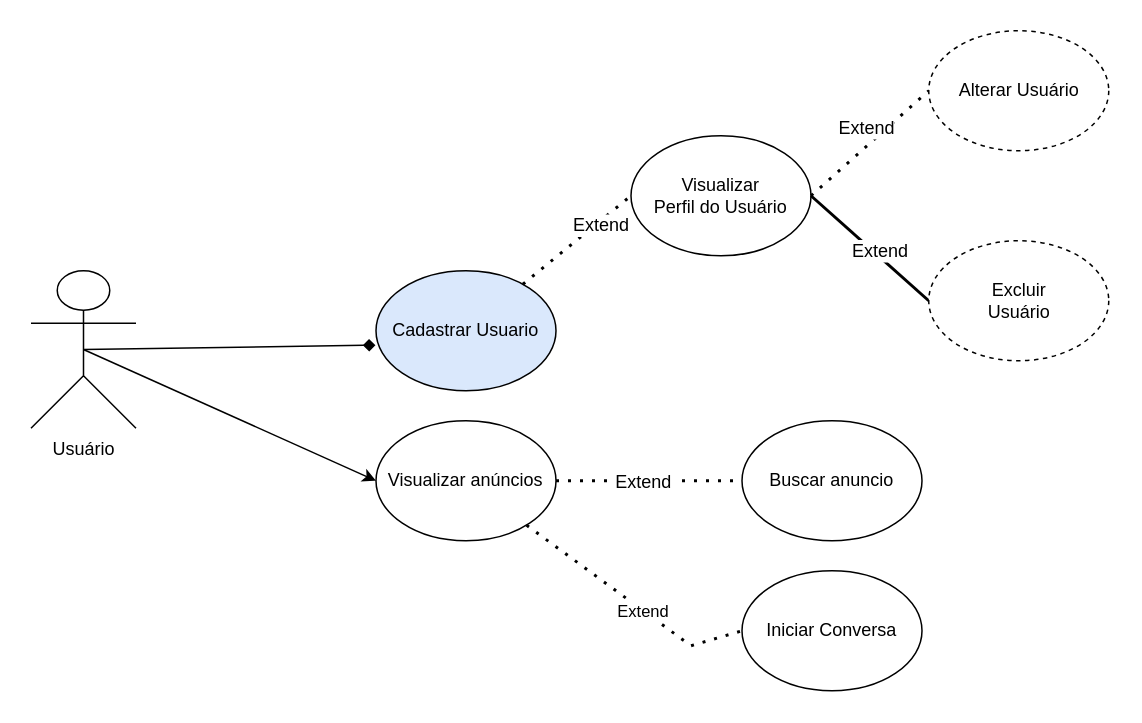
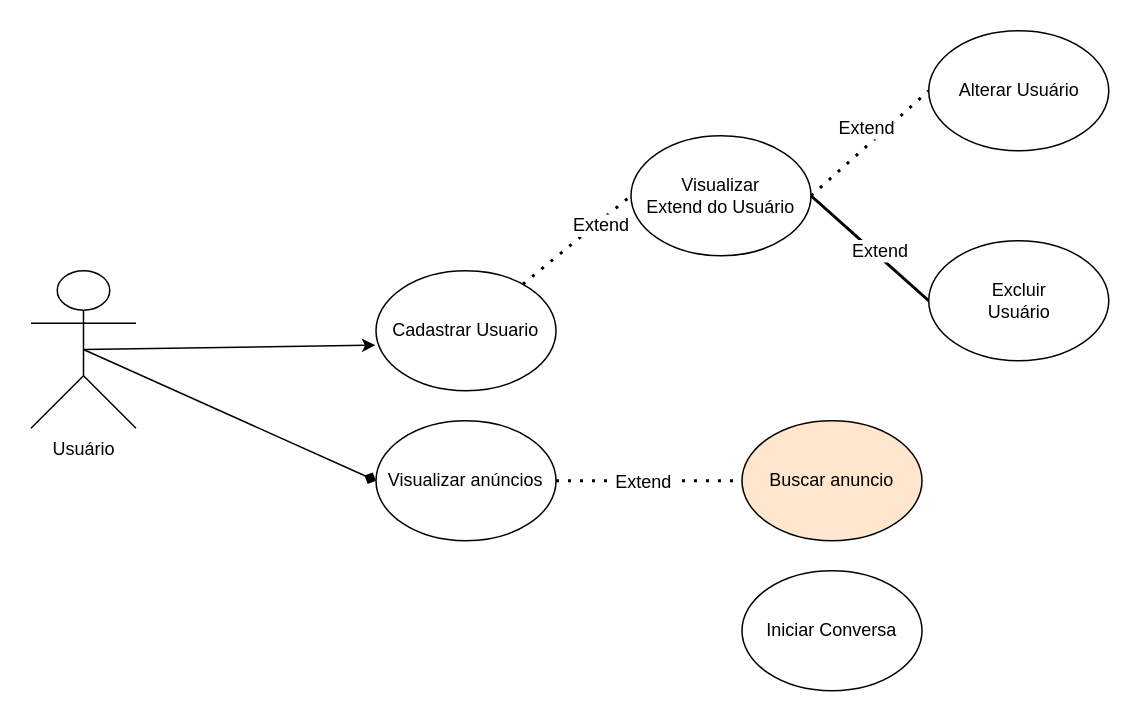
  <mxCell id="0" />
  <mxCell id="1" parent="0" />
  <mxCell id="2" value="Usuário" style="shape=umlActor;verticalLabelPosition=bottom;verticalAlign=top;html=1;outlineConnect=0;" vertex="1" parent="1"><mxGeometry x="20" y="180" width="70" height="105" as="geometry" /></mxCell>
- <mxCell id="3" value="Cadastrar Usuario" style="ellipse;whiteSpace=wrap;html=1;fillColor=#dae8fc;" vertex="1" parent="1"><mxGeometry x="250" y="180" width="120" height="80" as="geometry" /></mxCell>
- <mxCell id="4" value="Buscar anuncio" style="ellipse;whiteSpace=wrap;html=1;" vertex="1" parent="1"><mxGeometry x="494" y="280" width="120" height="80" as="geometry" /></mxCell>
+ <mxCell id="3" value="Cadastrar Usuario" style="ellipse;whiteSpace=wrap;html=1;" vertex="1" parent="1"><mxGeometry x="250" y="180" width="120" height="80" as="geometry" /></mxCell>
+ <mxCell id="4" value="Buscar anuncio" style="ellipse;whiteSpace=wrap;html=1;fillColor=#ffe6cc;" vertex="1" parent="1"><mxGeometry x="494" y="280" width="120" height="80" as="geometry" /></mxCell>
  <mxCell id="5" value="Visualizar anúncios" style="ellipse;whiteSpace=wrap;html=1;" vertex="1" parent="1"><mxGeometry x="250" y="280" width="120" height="80" as="geometry" /></mxCell>
- <mxCell id="6" value="" style="endArrow=classic;html=1;rounded=0;exitX=0.5;exitY=0.5;exitDx=0;exitDy=0;exitPerimeter=0;entryX=0;entryY=0.5;entryDx=0;entryDy=0;" edge="1" parent="1" source="2" target="5"><mxGeometry width="50" height="50" relative="1" as="geometry"><mxPoint x="380" y="620" as="sourcePoint" /><mxPoint x="430" y="570" as="targetPoint" /></mxGeometry></mxCell>
+ <mxCell id="6" value="" style="endArrow=diamond;html=1;rounded=0;exitX=0.5;exitY=0.5;exitDx=0;exitDy=0;exitPerimeter=0;entryX=0;entryY=0.5;entryDx=0;entryDy=0;" edge="1" parent="1" source="2" target="5"><mxGeometry width="50" height="50" relative="1" as="geometry"><mxPoint x="380" y="620" as="sourcePoint" /><mxPoint x="430" y="570" as="targetPoint" /></mxGeometry></mxCell>
  <mxCell id="7" value="" style="endArrow=none;dashed=1;html=1;dashPattern=1 3;strokeWidth=2;rounded=0;exitX=1;exitY=0.5;exitDx=0;exitDy=0;entryX=0;entryY=0.5;entryDx=0;entryDy=0;startArrow=none;" edge="1" parent="1" source="8" target="4"><mxGeometry width="50" height="50" relative="1" as="geometry"><mxPoint x="344" y="620" as="sourcePoint" /><mxPoint x="504" y="780" as="targetPoint" /></mxGeometry></mxCell>
  <mxCell id="8" value="Extend" style="text;strokeColor=none;fillColor=none;align=left;verticalAlign=middle;spacingLeft=4;spacingRight=4;overflow=hidden;points=[[0,0.5],[1,0.5]];portConstraint=eastwest;rotatable=0;" vertex="1" parent="1"><mxGeometry x="404" y="305" width="50" height="30" as="geometry" /></mxCell>
  <mxCell id="9" value="" style="endArrow=none;dashed=1;html=1;dashPattern=1 3;strokeWidth=2;rounded=0;exitX=1;exitY=0.5;exitDx=0;exitDy=0;" edge="1" parent="1" source="5" target="8"><mxGeometry width="50" height="50" relative="1" as="geometry"><mxPoint x="390" y="780" as="sourcePoint" /><mxPoint x="550" y="780" as="targetPoint" /></mxGeometry></mxCell>
- <mxCell id="10" value="" style="endArrow=diamond;html=1;rounded=0;entryX=-0.003;entryY=0.62;entryDx=0;entryDy=0;entryPerimeter=0;exitX=0.5;exitY=0.5;exitDx=0;exitDy=0;exitPerimeter=0;" edge="1" parent="1" target="3" source="2"><mxGeometry width="50" height="50" relative="1" as="geometry"><mxPoint x="15" y="468" as="sourcePoint" /><mxPoint x="70" y="305" as="targetPoint" /></mxGeometry></mxCell>
+ <mxCell id="10" value="" style="endArrow=classic;html=1;rounded=0;entryX=-0.003;entryY=0.62;entryDx=0;entryDy=0;entryPerimeter=0;exitX=0.5;exitY=0.5;exitDx=0;exitDy=0;exitPerimeter=0;" edge="1" parent="1" target="3" source="2"><mxGeometry width="50" height="50" relative="1" as="geometry"><mxPoint x="15" y="468" as="sourcePoint" /><mxPoint x="70" y="305" as="targetPoint" /></mxGeometry></mxCell>
  <mxCell id="11" value="Iniciar Conversa" style="ellipse;whiteSpace=wrap;html=1;" vertex="1" parent="1"><mxGeometry x="494" y="380" width="120" height="80" as="geometry" /></mxCell>
- <mxCell id="12" value="Visualizar&lt;br&gt;Perfil do Usuário" style="ellipse;whiteSpace=wrap;html=1;" vertex="1" parent="1"><mxGeometry x="420" width="120" height="80" as="geometry" y="90" /></mxCell>
+ <mxCell id="12" value="Visualizar&lt;br&gt;Extend do Usuário" style="ellipse;whiteSpace=wrap;html=1;" vertex="1" parent="1"><mxGeometry x="420" width="120" height="80" as="geometry" y="90" /></mxCell>
  <mxCell id="13" value="" style="endArrow=none;dashed=0;html=1;dashPattern=1 3;strokeWidth=2;rounded=0;exitX=1;exitY=0.5;exitDx=0;exitDy=0;startArrow=none;entryX=0;entryY=0.5;entryDx=0;entryDy=0;" edge="1" parent="1" source="12" target="18"><mxGeometry width="50" height="50" relative="1" as="geometry"><mxPoint x="525" y="215" as="sourcePoint" /><mxPoint x="645" y="170" as="targetPoint" /><Array as="points" /></mxGeometry></mxCell>
  <mxCell id="14" value="Extend" style="edgeLabel;html=1;align=center;verticalAlign=middle;resizable=0;points=[];fontSize=12;" connectable="0" vertex="1" parent="13"><mxGeometry x="0.108" y="3" relative="1" as="geometry"><mxPoint as="offset" /></mxGeometry></mxCell>
  <mxCell id="15" value="" style="endArrow=none;dashed=1;html=1;dashPattern=1 3;strokeWidth=2;rounded=0;exitX=1;exitY=0.5;exitDx=0;exitDy=0;entryX=0;entryY=0.5;entryDx=0;entryDy=0;" edge="1" parent="1" source="12" target="17"><mxGeometry width="50" height="50" relative="1" as="geometry"><mxPoint x="335" y="180" as="sourcePoint" /><mxPoint x="645" y="50" as="targetPoint" /></mxGeometry></mxCell>
  <mxCell id="16" value="Extend" style="edgeLabel;html=1;align=center;verticalAlign=middle;resizable=0;points=[];fontSize=12;" connectable="0" vertex="1" parent="15"><mxGeometry x="0.341" y="-3" relative="1" as="geometry"><mxPoint x="-18" as="offset" /></mxGeometry></mxCell>
- <mxCell id="17" value="Alterar Usuário" style="ellipse;whiteSpace=wrap;html=1;dashed=1;" vertex="1" parent="1"><mxGeometry x="618.5" y="20" width="120" height="80" as="geometry" /></mxCell>
- <mxCell id="18" value="Excluir&lt;br&gt;Usuário" style="ellipse;whiteSpace=wrap;html=1;dashed=1;" vertex="1" parent="1"><mxGeometry x="618.5" y="160" width="120" height="80" as="geometry" /></mxCell>
+ <mxCell id="17" value="Alterar Usuário" style="ellipse;whiteSpace=wrap;html=1;" vertex="1" parent="1"><mxGeometry x="618.5" y="20" width="120" height="80" as="geometry" /></mxCell>
+ <mxCell id="18" value="Excluir&lt;br&gt;Usuário" style="ellipse;whiteSpace=wrap;html=1;" vertex="1" parent="1"><mxGeometry x="618.5" y="160" width="120" height="80" as="geometry" /></mxCell>
  <mxCell id="19" value="" style="endArrow=none;dashed=1;html=1;dashPattern=1 3;strokeWidth=2;rounded=0;entryX=0;entryY=0.5;entryDx=0;entryDy=0;" edge="1" parent="1" source="3" target="12"><mxGeometry width="50" height="50" relative="1" as="geometry"><mxPoint x="370" y="110" as="sourcePoint" /><mxPoint x="460" y="70" as="targetPoint" /></mxGeometry></mxCell>
  <mxCell id="20" value="Extend" style="edgeLabel;html=1;align=center;verticalAlign=middle;resizable=0;points=[];fontSize=12;" connectable="0" vertex="1" parent="1"><mxGeometry x="399.998" y="149.997" as="geometry" /></mxCell>
- <mxCell id="21" value="" style="endArrow=none;dashed=1;html=1;dashPattern=1 3;strokeWidth=2;rounded=0;entryX=0;entryY=0.5;entryDx=0;entryDy=0;" edge="1" parent="1" source="5" target="11"><mxGeometry width="50" height="50" relative="1" as="geometry"><mxPoint x="380" y="570" as="sourcePoint" /><mxPoint x="510" y="570" as="targetPoint" /><Array as="points"><mxPoint x="460" y="430" /></Array></mxGeometry></mxCell>
- <mxCell id="22" value="Extend" style="edgeLabel;html=1;align=center;verticalAlign=middle;resizable=0;points=[];" connectable="0" vertex="1" parent="21"><mxGeometry x="0.301" y="5" relative="1" as="geometry"><mxPoint x="-15" y="-5" as="offset" /></mxGeometry></mxCell>
